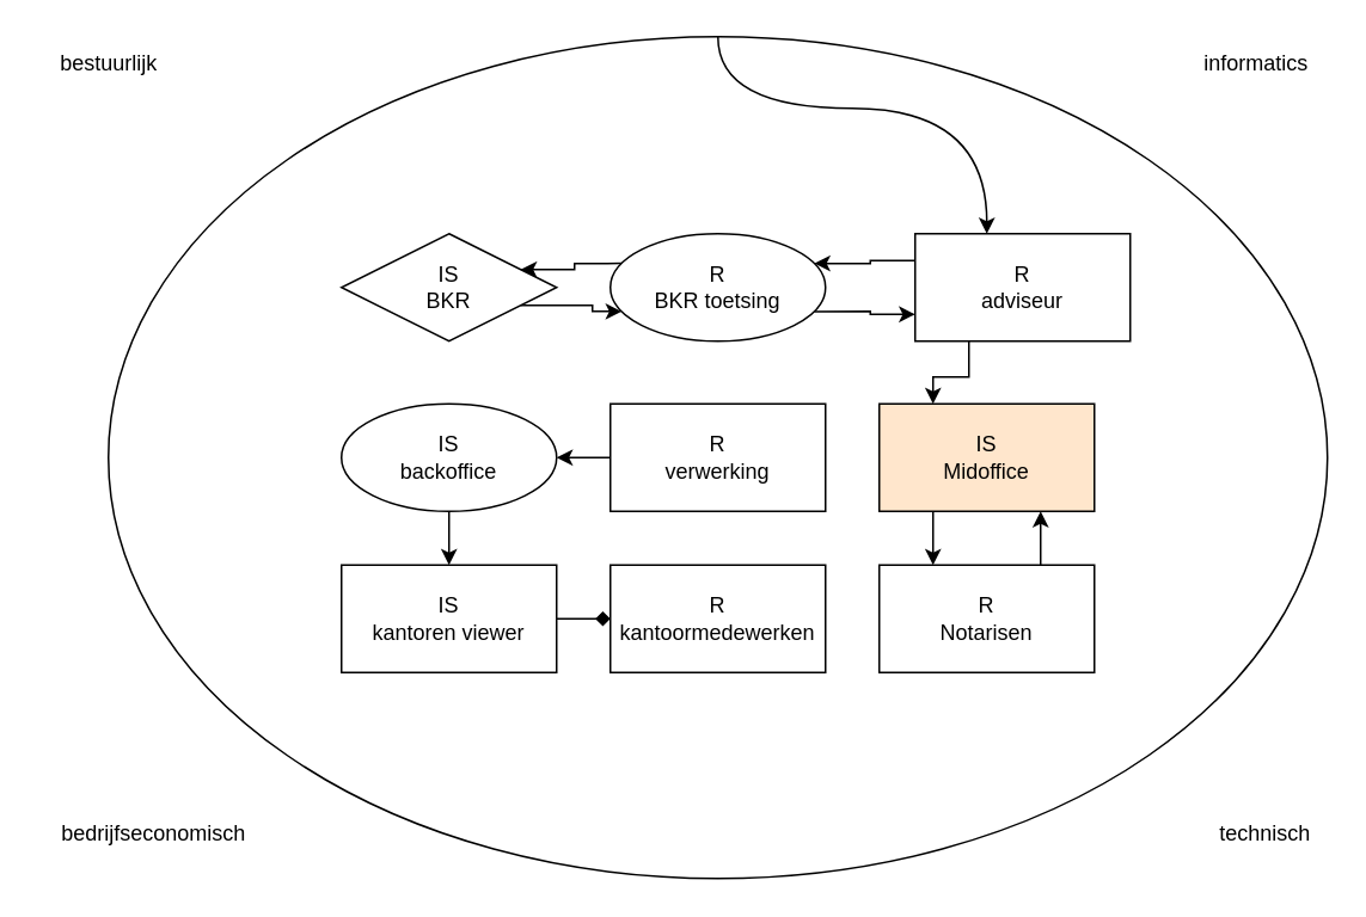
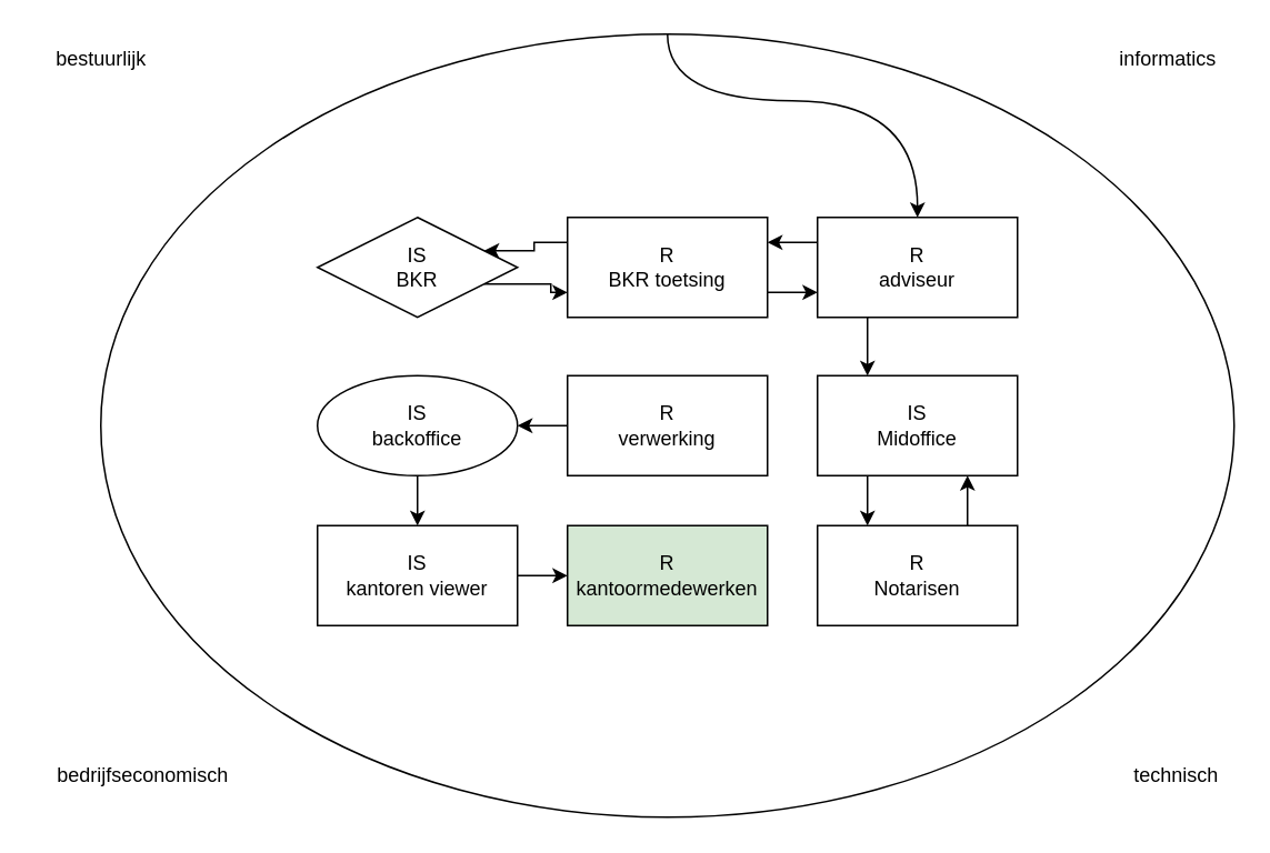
  <mxCell id="0" />
  <mxCell id="1" parent="0" />
  <mxCell id="2" value="" style="ellipse;whiteSpace=wrap;html=1;" vertex="1" parent="1"><mxGeometry x="60" y="20" width="680" height="470" as="geometry" /></mxCell>
  <mxCell id="3" style="edgeStyle=orthogonalEdgeStyle;orthogonalLoop=1;jettySize=auto;html=1;exitX=0.5;exitY=0;exitDx=0;exitDy=0;curved=1;" edge="1" parent="1" source="2" target="6"><mxGeometry relative="1" as="geometry"><Array as="points"><mxPoint x="400" y="60" /><mxPoint x="550" y="60" /></Array></mxGeometry></mxCell>
  <mxCell id="4" style="edgeStyle=orthogonalEdgeStyle;rounded=0;orthogonalLoop=1;jettySize=auto;html=1;exitX=0;exitY=0.25;exitDx=0;exitDy=0;entryX=1;entryY=0.25;entryDx=0;entryDy=0;" edge="1" parent="1" source="6" target="11"><mxGeometry relative="1" as="geometry" /></mxCell>
  <mxCell id="5" style="edgeStyle=orthogonalEdgeStyle;rounded=0;orthogonalLoop=1;jettySize=auto;html=1;exitX=0.25;exitY=1;exitDx=0;exitDy=0;entryX=0.25;entryY=0;entryDx=0;entryDy=0;" edge="1" parent="1" source="6" target="13"><mxGeometry relative="1" as="geometry" /></mxCell>
- <mxCell id="6" value="R&lt;br&gt;adviseur" style="rounded=0;whiteSpace=wrap;html=1;" vertex="1" parent="1"><mxGeometry x="510" y="130" width="120" height="60" as="geometry" /></mxCell>
+ <mxCell id="6" value="R&lt;br&gt;adviseur" style="rounded=0;whiteSpace=wrap;html=1;" vertex="1" parent="1"><mxGeometry x="490" y="130" width="120" height="60" as="geometry" /></mxCell>
  <mxCell id="7" style="edgeStyle=orthogonalEdgeStyle;rounded=0;orthogonalLoop=1;jettySize=auto;html=1;exitX=1;exitY=0.75;exitDx=0;exitDy=0;entryX=0;entryY=0.75;entryDx=0;entryDy=0;" edge="1" parent="1" source="8" target="11"><mxGeometry relative="1" as="geometry" /></mxCell>
  <mxCell id="8" value="IS&lt;br&gt;BKR" style="rhombus;whiteSpace=wrap;html=1;" vertex="1" parent="1"><mxGeometry x="190" y="130" width="120" height="60" as="geometry" /></mxCell>
  <mxCell id="9" style="edgeStyle=orthogonalEdgeStyle;rounded=0;orthogonalLoop=1;jettySize=auto;html=1;exitX=1;exitY=0.75;exitDx=0;exitDy=0;entryX=0;entryY=0.75;entryDx=0;entryDy=0;" edge="1" parent="1" source="11" target="6"><mxGeometry relative="1" as="geometry" /></mxCell>
  <mxCell id="10" style="edgeStyle=orthogonalEdgeStyle;rounded=0;orthogonalLoop=1;jettySize=auto;html=1;exitX=0;exitY=0.25;exitDx=0;exitDy=0;entryX=1;entryY=0.25;entryDx=0;entryDy=0;" edge="1" parent="1" source="11" target="8"><mxGeometry relative="1" as="geometry" /></mxCell>
- <mxCell id="11" value="R&lt;br&gt;BKR toetsing" style="ellipse;whiteSpace=wrap;html=1;" vertex="1" parent="1"><mxGeometry x="340" y="130" width="120" height="60" as="geometry" /></mxCell>
+ <mxCell id="11" value="R&lt;br&gt;BKR toetsing" style="rounded=0;whiteSpace=wrap;html=1;" vertex="1" parent="1"><mxGeometry x="340" y="130" width="120" height="60" as="geometry" /></mxCell>
  <mxCell id="12" style="edgeStyle=orthogonalEdgeStyle;rounded=0;orthogonalLoop=1;jettySize=auto;html=1;exitX=0.25;exitY=1;exitDx=0;exitDy=0;entryX=0.25;entryY=0;entryDx=0;entryDy=0;" edge="1" parent="1" source="13" target="15"><mxGeometry relative="1" as="geometry"><mxPoint x="520" y="305" as="targetPoint" /></mxGeometry></mxCell>
- <mxCell id="13" value="IS&lt;br&gt;Midoffice" style="rounded=0;whiteSpace=wrap;html=1;fillColor=#ffe6cc;" vertex="1" parent="1"><mxGeometry x="490" y="225" width="120" height="60" as="geometry" /></mxCell>
+ <mxCell id="13" value="IS&lt;br&gt;Midoffice" style="rounded=0;whiteSpace=wrap;html=1;" vertex="1" parent="1"><mxGeometry x="490" y="225" width="120" height="60" as="geometry" /></mxCell>
  <mxCell id="14" style="edgeStyle=orthogonalEdgeStyle;rounded=0;orthogonalLoop=1;jettySize=auto;html=1;exitX=0.75;exitY=0;exitDx=0;exitDy=0;entryX=0.75;entryY=1;entryDx=0;entryDy=0;" edge="1" parent="1" source="15" target="13"><mxGeometry relative="1" as="geometry" /></mxCell>
  <mxCell id="15" value="R&lt;br&gt;Notarisen" style="rounded=0;whiteSpace=wrap;html=1;" vertex="1" parent="1"><mxGeometry x="490" y="315" width="120" height="60" as="geometry" /></mxCell>
  <mxCell id="16" style="edgeStyle=orthogonalEdgeStyle;rounded=0;orthogonalLoop=1;jettySize=auto;html=1;entryX=0.5;entryY=0;entryDx=0;entryDy=0;" edge="1" parent="1" source="17" target="21"><mxGeometry relative="1" as="geometry" /></mxCell>
  <mxCell id="17" value="IS&lt;br&gt;backoffice" style="ellipse;whiteSpace=wrap;html=1;" vertex="1" parent="1"><mxGeometry x="190" y="225" width="120" height="60" as="geometry" /></mxCell>
  <mxCell id="18" style="edgeStyle=orthogonalEdgeStyle;rounded=0;orthogonalLoop=1;jettySize=auto;html=1;exitX=0;exitY=0.5;exitDx=0;exitDy=0;entryX=1;entryY=0.5;entryDx=0;entryDy=0;" edge="1" parent="1" source="19" target="17"><mxGeometry relative="1" as="geometry" /></mxCell>
  <mxCell id="19" value="R&lt;br&gt;verwerking" style="rounded=0;whiteSpace=wrap;html=1;" vertex="1" parent="1"><mxGeometry x="340" y="225" width="120" height="60" as="geometry" /></mxCell>
- <mxCell id="20" style="edgeStyle=orthogonalEdgeStyle;rounded=0;orthogonalLoop=1;jettySize=auto;html=1;exitX=1;exitY=0.5;exitDx=0;exitDy=0;entryX=0;entryY=0.5;entryDx=0;entryDy=0;endArrow=diamond;" edge="1" parent="1" source="21" target="22"><mxGeometry relative="1" as="geometry" /></mxCell>
+ <mxCell id="20" style="edgeStyle=orthogonalEdgeStyle;rounded=0;orthogonalLoop=1;jettySize=auto;html=1;exitX=1;exitY=0.5;exitDx=0;exitDy=0;entryX=0;entryY=0.5;entryDx=0;entryDy=0;" edge="1" parent="1" source="21" target="22"><mxGeometry relative="1" as="geometry" /></mxCell>
  <mxCell id="21" value="IS&lt;br&gt;kantoren viewer" style="rounded=0;whiteSpace=wrap;html=1;" vertex="1" parent="1"><mxGeometry x="190" y="315" width="120" height="60" as="geometry" /></mxCell>
- <mxCell id="22" value="R&lt;br&gt;kantoormedewerken" style="rounded=0;whiteSpace=wrap;html=1;" vertex="1" parent="1"><mxGeometry x="340" y="315" width="120" height="60" as="geometry" /></mxCell>
+ <mxCell id="22" value="R&lt;br&gt;kantoormedewerken" style="rounded=0;whiteSpace=wrap;html=1;fillColor=#d5e8d4;" vertex="1" parent="1"><mxGeometry x="340" y="315" width="120" height="60" as="geometry" /></mxCell>
  <mxCell id="23" value="bestuurlijk" style="text;html=1;align=center;verticalAlign=middle;resizable=0;points=[];autosize=1;strokeColor=none;fillColor=none;" vertex="1" parent="1"><mxGeometry x="20" y="20" width="80" height="30" as="geometry" /></mxCell>
  <mxCell id="24" value="informatics" style="text;html=1;align=center;verticalAlign=middle;resizable=0;points=[];autosize=1;strokeColor=none;fillColor=none;" vertex="1" parent="1"><mxGeometry x="660" y="20" width="80" height="30" as="geometry" /></mxCell>
  <mxCell id="25" value="technisch" style="text;html=1;align=center;verticalAlign=middle;resizable=0;points=[];autosize=1;strokeColor=none;fillColor=none;" vertex="1" parent="1"><mxGeometry x="670" y="450" width="70" height="30" as="geometry" /></mxCell>
  <mxCell id="26" value="bedrijfseconomisch" style="text;html=1;align=center;verticalAlign=middle;resizable=0;points=[];autosize=1;strokeColor=none;fillColor=none;" vertex="1" parent="1"><mxGeometry x="20" y="450" width="130" height="30" as="geometry" /></mxCell>
